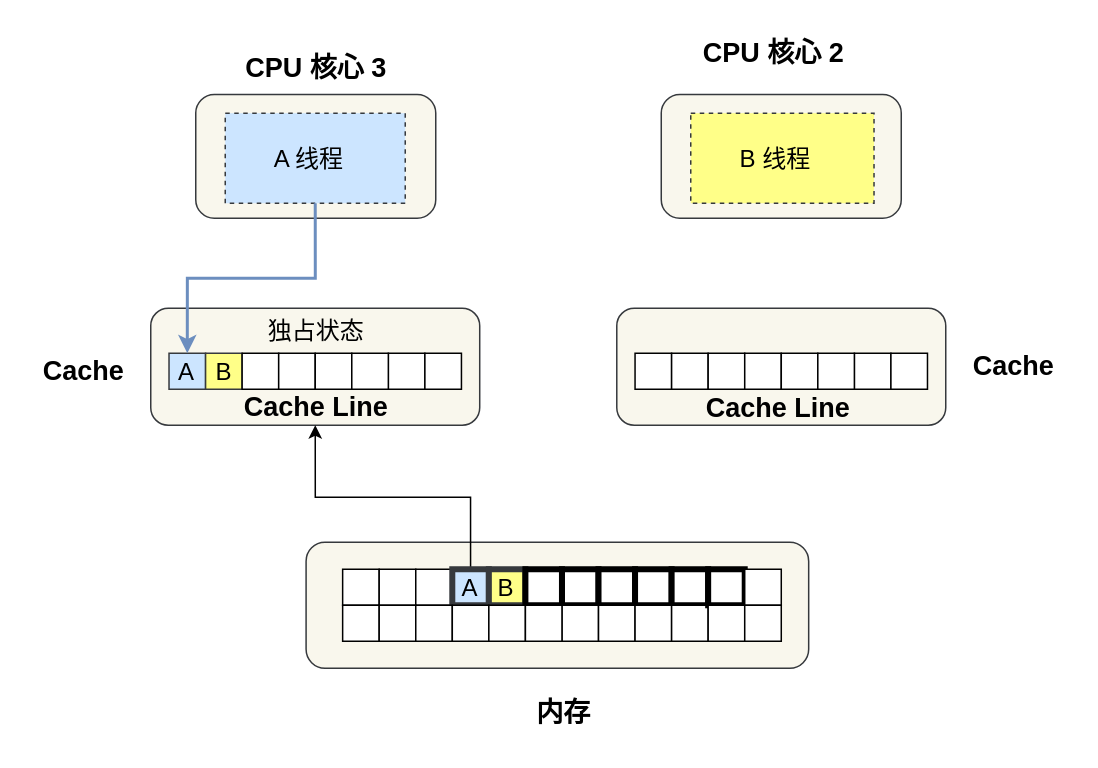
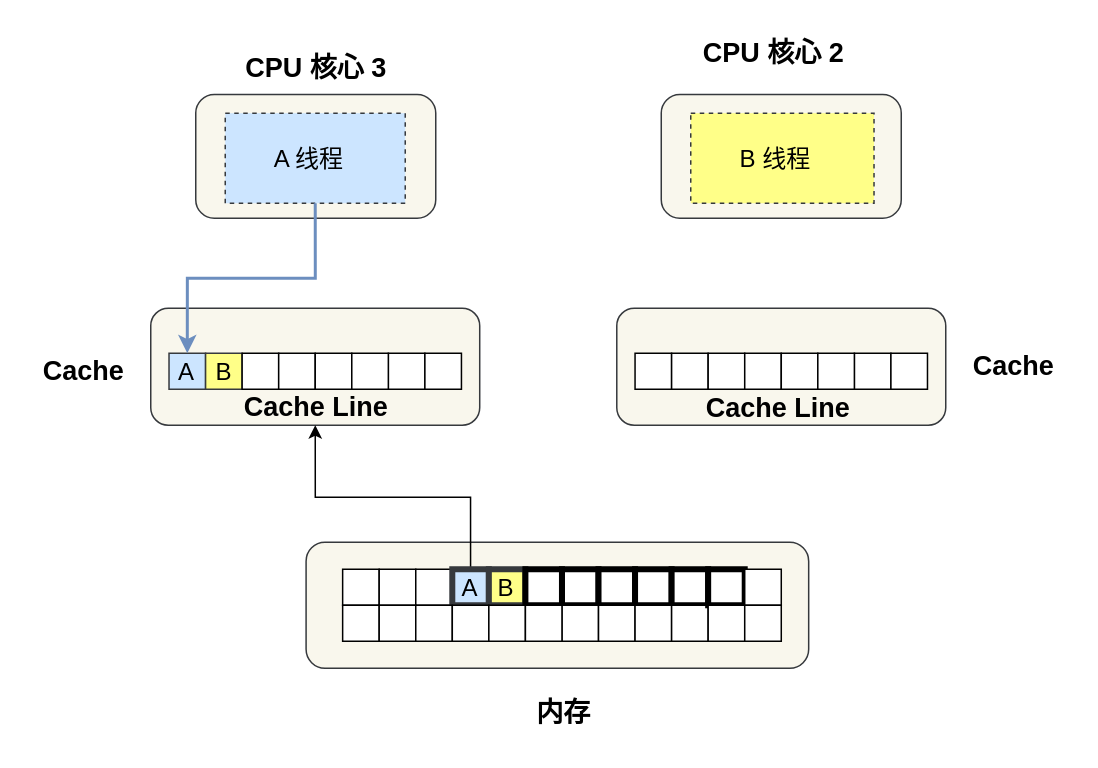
  <mxCell id="0" />
  <mxCell id="1" parent="0" />
  <mxCell id="2" value="" style="rounded=1;whiteSpace=wrap;html=1;shadow=0;sketch=0;strokeWidth=1;fillColor=#f9f7ed;strokeColor=#36393d;" vertex="1" parent="1"><mxGeometry x="130" y="62.5" width="160" height="82.5" as="geometry" /></mxCell>
  <mxCell id="3" value="&lt;font style=&quot;font-size: 16px&quot;&gt;A 线程&amp;nbsp;&amp;nbsp;&lt;/font&gt;" style="rounded=0;whiteSpace=wrap;html=1;shadow=0;sketch=0;strokeWidth=1;fillColor=#cce5ff;strokeColor=#36393d;dashed=1;" vertex="1" parent="1"><mxGeometry x="149.66" y="75" width="120" height="60" as="geometry" /></mxCell>
  <mxCell id="4" value="" style="rounded=1;whiteSpace=wrap;html=1;shadow=0;sketch=0;strokeWidth=1;fillColor=#f9f7ed;strokeColor=#36393d;" vertex="1" parent="1"><mxGeometry x="203.563" y="361" width="335.057" height="84" as="geometry" /></mxCell>
  <mxCell id="5" value="" style="rounded=1;whiteSpace=wrap;html=1;shadow=0;sketch=0;strokeWidth=1;fillColor=#f9f7ed;strokeColor=#36393d;" vertex="1" parent="1"><mxGeometry x="410.69" y="205" width="219.31" height="78" as="geometry" /></mxCell>
  <mxCell id="6" value="" style="rounded=1;whiteSpace=wrap;html=1;shadow=0;sketch=0;strokeWidth=1;fillColor=#f9f7ed;strokeColor=#36393d;" vertex="1" parent="1"><mxGeometry x="100" y="205" width="219.31" height="78" as="geometry" /></mxCell>
  <mxCell id="7" style="edgeStyle=orthogonalEdgeStyle;rounded=0;orthogonalLoop=1;jettySize=auto;html=1;exitX=0.5;exitY=0;exitDx=0;exitDy=0;entryX=0.5;entryY=1;entryDx=0;entryDy=0;" edge="1" parent="1" source="11" target="6"><mxGeometry x="20" y="70" as="geometry"><mxPoint x="124.368" y="277" as="targetPoint" /></mxGeometry></mxCell>
  <mxCell id="8" value="" style="rounded=0;whiteSpace=wrap;html=1;strokeWidth=1;" vertex="1" parent="1"><mxGeometry x="227.931" y="379" width="24.368" height="24" as="geometry" /></mxCell>
  <mxCell id="9" value="" style="rounded=0;whiteSpace=wrap;html=1;strokeWidth=1;" vertex="1" parent="1"><mxGeometry x="252.299" y="379" width="24.368" height="24" as="geometry" /></mxCell>
  <mxCell id="10" value="" style="rounded=0;whiteSpace=wrap;html=1;strokeWidth=1;" vertex="1" parent="1"><mxGeometry x="276.667" y="379" width="24.368" height="24" as="geometry" /></mxCell>
  <mxCell id="11" value="A" style="rounded=0;whiteSpace=wrap;html=1;strokeWidth=4;fillColor=#cce5ff;strokeColor=#36393d;fontSize=16;" vertex="1" parent="1"><mxGeometry x="301.034" y="379" width="24.368" height="24" as="geometry" /></mxCell>
  <mxCell id="12" value="B" style="rounded=0;whiteSpace=wrap;html=1;strokeWidth=4;fillColor=#ffff88;strokeColor=#36393d;fontSize=16;" vertex="1" parent="1"><mxGeometry x="325.402" y="379" width="24.368" height="24" as="geometry" /></mxCell>
  <mxCell id="13" value="" style="rounded=0;whiteSpace=wrap;html=1;strokeWidth=4;" vertex="1" parent="1"><mxGeometry x="374.138" y="379" width="24.368" height="24" as="geometry" /></mxCell>
  <mxCell id="14" value="" style="rounded=0;whiteSpace=wrap;html=1;strokeWidth=4;" vertex="1" parent="1"><mxGeometry x="349.77" y="379" width="24.368" height="24" as="geometry" /></mxCell>
  <mxCell id="15" value="" style="rounded=0;whiteSpace=wrap;html=1;strokeWidth=4;sketch=0;shadow=0;" vertex="1" parent="1"><mxGeometry x="398.506" y="379" width="24.368" height="24" as="geometry" /></mxCell>
  <mxCell id="16" value="" style="rounded=0;whiteSpace=wrap;html=1;strokeWidth=4;" vertex="1" parent="1"><mxGeometry x="422.874" y="379" width="24.368" height="24" as="geometry" /></mxCell>
  <mxCell id="17" value="" style="rounded=0;whiteSpace=wrap;html=1;strokeWidth=4;" vertex="1" parent="1"><mxGeometry x="447.241" y="379" width="24.368" height="24" as="geometry" /></mxCell>
  <mxCell id="18" value="" style="rounded=0;whiteSpace=wrap;html=1;" vertex="1" parent="1"><mxGeometry x="227.931" y="403" width="24.368" height="24" as="geometry" /></mxCell>
  <mxCell id="19" value="" style="rounded=0;whiteSpace=wrap;html=1;" vertex="1" parent="1"><mxGeometry x="252.299" y="403" width="24.368" height="24" as="geometry" /></mxCell>
  <mxCell id="20" value="" style="rounded=0;whiteSpace=wrap;html=1;" vertex="1" parent="1"><mxGeometry x="276.667" y="403" width="24.368" height="24" as="geometry" /></mxCell>
  <mxCell id="21" value="" style="rounded=0;whiteSpace=wrap;html=1;" vertex="1" parent="1"><mxGeometry x="301.034" y="403" width="24.368" height="24" as="geometry" /></mxCell>
  <mxCell id="22" value="" style="rounded=0;whiteSpace=wrap;html=1;" vertex="1" parent="1"><mxGeometry x="325.402" y="403" width="24.368" height="24" as="geometry" /></mxCell>
  <mxCell id="23" value="" style="rounded=0;whiteSpace=wrap;html=1;" vertex="1" parent="1"><mxGeometry x="374.138" y="403" width="24.368" height="24" as="geometry" /></mxCell>
  <mxCell id="24" value="" style="rounded=0;whiteSpace=wrap;html=1;" vertex="1" parent="1"><mxGeometry x="349.77" y="403" width="24.368" height="24" as="geometry" /></mxCell>
  <mxCell id="25" value="" style="rounded=0;whiteSpace=wrap;html=1;" vertex="1" parent="1"><mxGeometry x="398.506" y="403" width="24.368" height="24" as="geometry" /></mxCell>
  <mxCell id="26" value="" style="rounded=0;whiteSpace=wrap;html=1;" vertex="1" parent="1"><mxGeometry x="422.874" y="403" width="24.368" height="24" as="geometry" /></mxCell>
  <mxCell id="27" value="" style="rounded=0;whiteSpace=wrap;html=1;" vertex="1" parent="1"><mxGeometry x="447.241" y="403" width="24.368" height="24" as="geometry" /></mxCell>
  <mxCell id="28" value="A" style="rounded=0;whiteSpace=wrap;html=1;fillColor=#cce5ff;strokeColor=#36393d;fontSize=16;" vertex="1" parent="1"><mxGeometry x="112.184" y="235" width="24.368" height="24" as="geometry" /></mxCell>
  <mxCell id="29" value="B" style="rounded=0;whiteSpace=wrap;html=1;fillColor=#ffff88;strokeColor=#36393d;fontSize=16;" vertex="1" parent="1"><mxGeometry x="136.552" y="235" width="24.368" height="24" as="geometry" /></mxCell>
  <mxCell id="30" value="" style="rounded=0;whiteSpace=wrap;html=1;" vertex="1" parent="1"><mxGeometry x="160.92" y="235" width="24.368" height="24" as="geometry" /></mxCell>
  <mxCell id="31" value="" style="rounded=0;whiteSpace=wrap;html=1;" vertex="1" parent="1"><mxGeometry x="185.287" y="235" width="24.368" height="24" as="geometry" /></mxCell>
  <mxCell id="32" value="" style="rounded=0;whiteSpace=wrap;html=1;" vertex="1" parent="1"><mxGeometry x="209.655" y="235" width="24.368" height="24" as="geometry" /></mxCell>
  <mxCell id="33" value="" style="rounded=0;whiteSpace=wrap;html=1;" vertex="1" parent="1"><mxGeometry x="258.391" y="235" width="24.368" height="24" as="geometry" /></mxCell>
  <mxCell id="34" value="" style="rounded=0;whiteSpace=wrap;html=1;" vertex="1" parent="1"><mxGeometry x="234.023" y="235" width="24.368" height="24" as="geometry" /></mxCell>
  <mxCell id="35" value="" style="rounded=0;whiteSpace=wrap;html=1;" vertex="1" parent="1"><mxGeometry x="282.759" y="235" width="24.368" height="24" as="geometry" /></mxCell>
  <mxCell id="36" value="" style="rounded=0;whiteSpace=wrap;html=1;fontSize=16;" vertex="1" parent="1"><mxGeometry x="422.874" y="235" width="24.368" height="24" as="geometry" /></mxCell>
  <mxCell id="37" value="" style="rounded=0;whiteSpace=wrap;html=1;fontSize=16;" vertex="1" parent="1"><mxGeometry x="447.241" y="235" width="24.368" height="24" as="geometry" /></mxCell>
  <mxCell id="38" value="" style="rounded=0;whiteSpace=wrap;html=1;" vertex="1" parent="1"><mxGeometry x="471.609" y="235" width="24.368" height="24" as="geometry" /></mxCell>
  <mxCell id="39" value="" style="rounded=0;whiteSpace=wrap;html=1;" vertex="1" parent="1"><mxGeometry x="495.977" y="235" width="24.368" height="24" as="geometry" /></mxCell>
  <mxCell id="40" value="" style="rounded=0;whiteSpace=wrap;html=1;" vertex="1" parent="1"><mxGeometry x="520.345" y="235" width="24.368" height="24" as="geometry" /></mxCell>
  <mxCell id="41" value="" style="rounded=0;whiteSpace=wrap;html=1;" vertex="1" parent="1"><mxGeometry x="569.08" y="235" width="24.368" height="24" as="geometry" /></mxCell>
  <mxCell id="42" value="" style="rounded=0;whiteSpace=wrap;html=1;" vertex="1" parent="1"><mxGeometry x="544.713" y="235" width="24.368" height="24" as="geometry" /></mxCell>
  <mxCell id="43" value="" style="rounded=0;whiteSpace=wrap;html=1;" vertex="1" parent="1"><mxGeometry x="593.448" y="235" width="24.368" height="24" as="geometry" /></mxCell>
  <mxCell id="44" value="" style="rounded=0;whiteSpace=wrap;html=1;strokeWidth=4;" vertex="1" parent="1"><mxGeometry x="471.609" y="379" width="24.368" height="24" as="geometry" /></mxCell>
  <mxCell id="45" value="" style="rounded=0;whiteSpace=wrap;html=1;" vertex="1" parent="1"><mxGeometry x="471.609" y="403" width="24.368" height="24" as="geometry" /></mxCell>
  <mxCell id="46" value="" style="rounded=0;whiteSpace=wrap;html=1;" vertex="1" parent="1"><mxGeometry x="495.977" y="379" width="24.368" height="24" as="geometry" /></mxCell>
  <mxCell id="47" value="" style="rounded=0;whiteSpace=wrap;html=1;" vertex="1" parent="1"><mxGeometry x="495.977" y="403" width="24.368" height="24" as="geometry" /></mxCell>
  <mxCell id="48" value="CPU 核心 3" style="text;html=1;align=center;verticalAlign=middle;resizable=0;points=[];autosize=1;fontSize=18;fontStyle=1" vertex="1" parent="1"><mxGeometry x="154.66" y="30" width="110" height="30" as="geometry" /></mxCell>
  <mxCell id="49" value="" style="rounded=1;whiteSpace=wrap;html=1;shadow=0;sketch=0;strokeWidth=1;fillColor=#f9f7ed;strokeColor=#36393d;" vertex="1" parent="1"><mxGeometry x="440.34" y="62.5" width="160" height="82.5" as="geometry" /></mxCell>
  <mxCell id="50" value="&lt;font style=&quot;font-size: 16px&quot;&gt;B 线程&amp;nbsp;&amp;nbsp;&lt;/font&gt;" style="rounded=0;whiteSpace=wrap;html=1;shadow=0;sketch=0;strokeWidth=1;fillColor=#ffff88;strokeColor=#36393d;dashed=1;" vertex="1" parent="1"><mxGeometry x="460" y="75" width="122.18" height="60" as="geometry" /></mxCell>
  <mxCell id="51" value="CPU 核心 2" style="text;html=1;align=center;verticalAlign=middle;resizable=0;points=[];autosize=1;fontSize=18;fontStyle=1" vertex="1" parent="1"><mxGeometry x="460" y="20" width="110" height="30" as="geometry" /></mxCell>
  <mxCell id="52" value="Cache Line" style="text;html=1;align=center;verticalAlign=middle;resizable=0;points=[];autosize=1;fontSize=18;fontStyle=1" vertex="1" parent="1"><mxGeometry x="463" y="257" width="110" height="30" as="geometry" /></mxCell>
  <mxCell id="53" value="Cache Line" style="text;html=1;align=center;verticalAlign=middle;resizable=0;points=[];autosize=1;fontSize=18;fontStyle=1" vertex="1" parent="1"><mxGeometry x="154.66" y="256" width="110" height="30" as="geometry" /></mxCell>
  <mxCell id="54" style="edgeStyle=orthogonalEdgeStyle;rounded=0;orthogonalLoop=1;jettySize=auto;html=1;entryX=0.5;entryY=0;entryDx=0;entryDy=0;fontSize=18;fillColor=#dae8fc;strokeColor=#6c8ebf;gradientColor=#7ea6e0;strokeWidth=2;exitX=0.5;exitY=1;exitDx=0;exitDy=0;" edge="1" parent="1" source="3" target="28"><mxGeometry relative="1" as="geometry" /></mxCell>
  <mxCell id="55" value="内存" style="text;html=1;align=center;verticalAlign=middle;resizable=0;points=[];autosize=1;fontSize=18;fontStyle=1" vertex="1" parent="1"><mxGeometry x="349.77" y="460" width="50" height="30" as="geometry" /></mxCell>
  <mxCell id="56" value="Cache" style="text;html=1;align=center;verticalAlign=middle;resizable=0;points=[];autosize=1;fontSize=18;fontStyle=1" vertex="1" parent="1"><mxGeometry x="20" y="232" width="70" height="30" as="geometry" /></mxCell>
  <mxCell id="57" value="Cache" style="text;html=1;align=center;verticalAlign=middle;resizable=0;points=[];autosize=1;fontSize=18;fontStyle=1" vertex="1" parent="1"><mxGeometry x="640" y="229" width="70" height="30" as="geometry" /></mxCell>
- <mxCell id="58" value="独占状态" style="text;html=1;align=center;verticalAlign=middle;resizable=0;points=[];autosize=1;fontSize=16;" vertex="1" parent="1"><mxGeometry x="169.66" y="210" width="80" height="20" as="geometry" /></mxCell>
